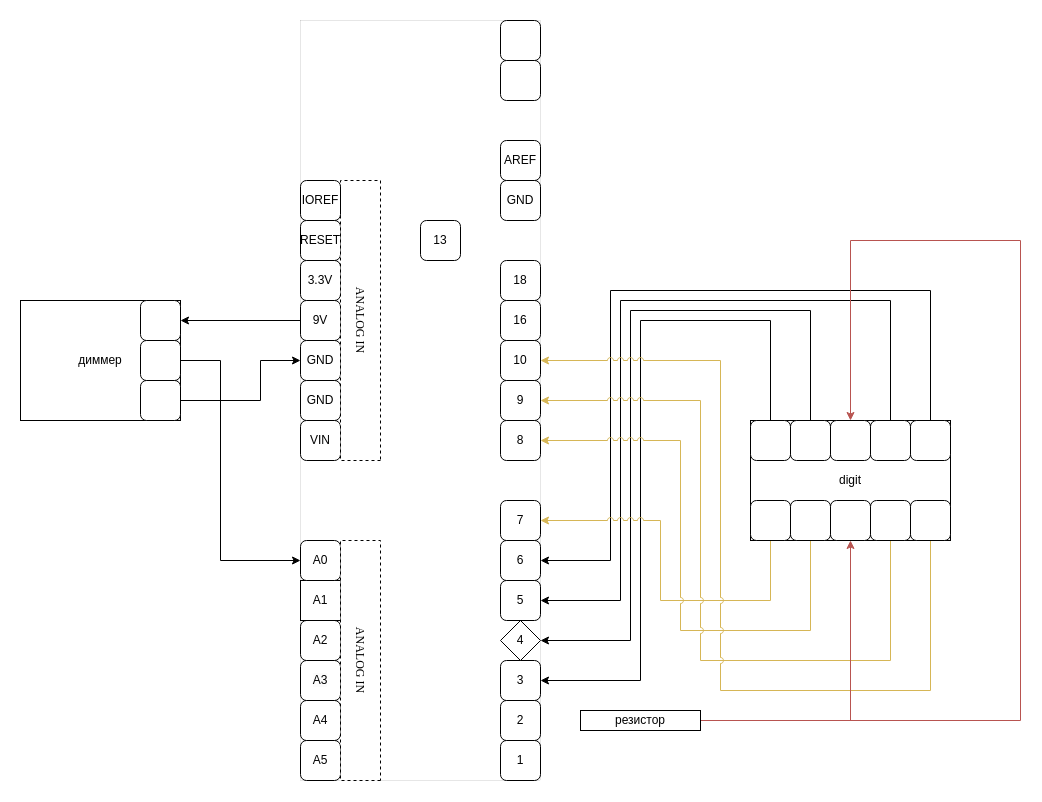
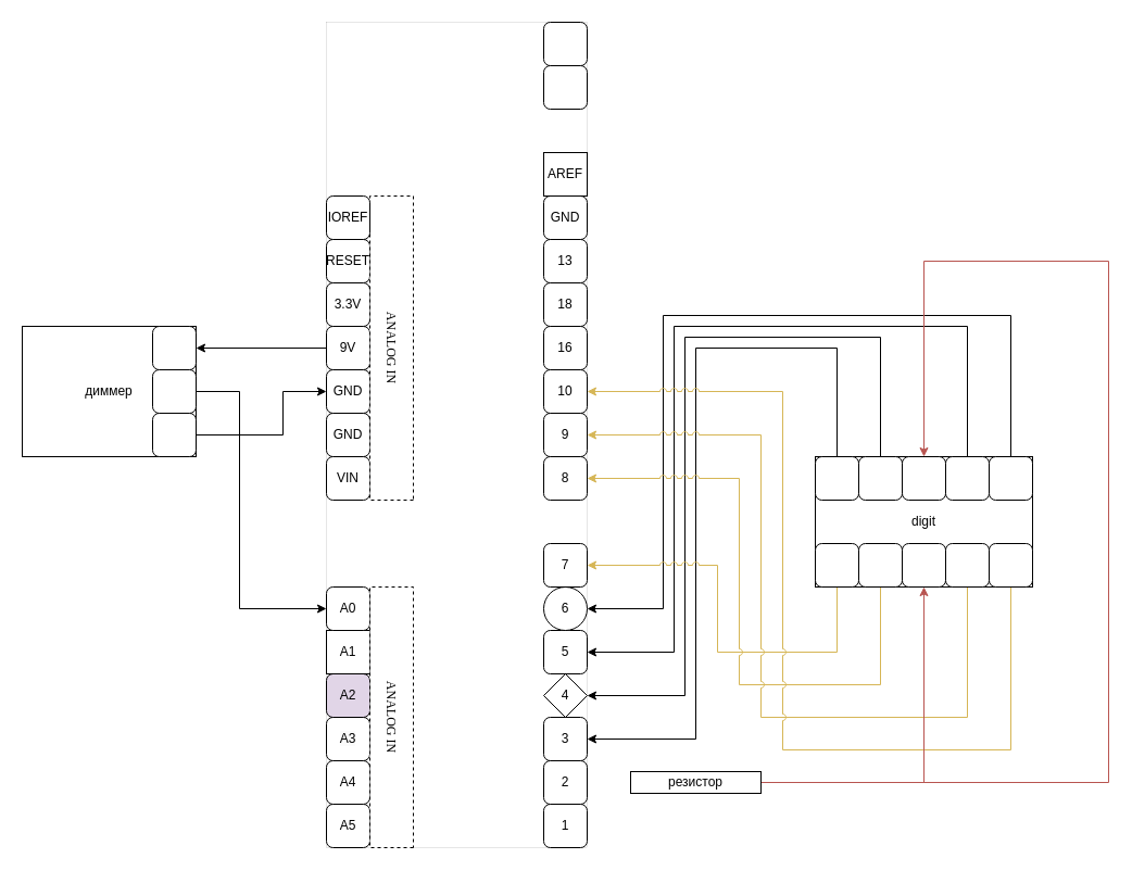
  <mxCell id="0" />
  <mxCell id="1" parent="0" />
  <mxCell id="2" value="" style="rounded=0;whiteSpace=wrap;html=1;strokeWidth=0.1;" parent="1" vertex="1"><mxGeometry x="300" y="20" width="240" height="760" as="geometry" /></mxCell>
  <mxCell id="3" value="1" style="rounded=1;whiteSpace=wrap;html=1;" parent="1" vertex="1"><mxGeometry x="500" y="740" width="40" height="40" as="geometry" /></mxCell>
  <mxCell id="4" value="2" style="rounded=1;whiteSpace=wrap;html=1;" parent="1" vertex="1"><mxGeometry x="500" y="700" width="40" height="40" as="geometry" /></mxCell>
  <mxCell id="5" value="3" style="rounded=1;whiteSpace=wrap;html=1;" parent="1" vertex="1"><mxGeometry x="500" y="660" width="40" height="40" as="geometry" /></mxCell>
  <mxCell id="6" value="4" style="rhombus;whiteSpace=wrap;html=1;" parent="1" vertex="1"><mxGeometry x="500" y="620" width="40" height="40" as="geometry" /></mxCell>
  <mxCell id="7" value="5" style="rounded=1;whiteSpace=wrap;html=1;" parent="1" vertex="1"><mxGeometry x="500" y="580" width="40" height="40" as="geometry" /></mxCell>
- <mxCell id="8" value="6" style="rounded=1;whiteSpace=wrap;html=1;" parent="1" vertex="1"><mxGeometry x="500" y="540" width="40" height="40" as="geometry" /></mxCell>
+ <mxCell id="8" value="6" style="ellipse;whiteSpace=wrap;html=1;" parent="1" vertex="1"><mxGeometry x="500" y="540" width="40" height="40" as="geometry" /></mxCell>
  <mxCell id="9" value="7" style="rounded=1;whiteSpace=wrap;html=1;" parent="1" vertex="1"><mxGeometry x="500" y="500" width="40" height="40" as="geometry" /></mxCell>
  <mxCell id="10" value="8" style="rounded=1;whiteSpace=wrap;html=1;" parent="1" vertex="1"><mxGeometry x="500" y="420" width="40" height="40" as="geometry" /></mxCell>
  <mxCell id="11" value="9" style="rounded=1;whiteSpace=wrap;html=1;" parent="1" vertex="1"><mxGeometry x="500" y="380" width="40" height="40" as="geometry" /></mxCell>
  <mxCell id="12" value="10" style="rounded=1;whiteSpace=wrap;html=1;" parent="1" vertex="1"><mxGeometry x="500" y="340" width="40" height="40" as="geometry" /></mxCell>
  <mxCell id="13" value="16" style="rounded=1;whiteSpace=wrap;html=1;" parent="1" vertex="1"><mxGeometry x="500" y="300" width="40" height="40" as="geometry" /></mxCell>
  <mxCell id="14" value="18" style="rounded=1;whiteSpace=wrap;html=1;" parent="1" vertex="1"><mxGeometry x="500" y="260" width="40" height="40" as="geometry" /></mxCell>
- <mxCell id="15" value="13" style="rounded=1;whiteSpace=wrap;html=1;" parent="1" vertex="1"><mxGeometry x="420" y="220" width="40" height="40" as="geometry" /></mxCell>
+ <mxCell id="15" value="13" style="rounded=1;whiteSpace=wrap;html=1;" parent="1" vertex="1"><mxGeometry x="500" y="220" width="40" height="40" as="geometry" /></mxCell>
  <mxCell id="16" value="GND" style="rounded=1;whiteSpace=wrap;html=1;" parent="1" vertex="1"><mxGeometry x="500" y="180" width="40" height="40" as="geometry" /></mxCell>
- <mxCell id="17" value="AREF" style="rounded=1;whiteSpace=wrap;html=1;" parent="1" vertex="1"><mxGeometry x="500" y="140" width="40" height="40" as="geometry" /></mxCell>
+ <mxCell id="17" value="AREF" style="whiteSpace=wrap;html=1;rounded=0;" parent="1" vertex="1"><mxGeometry x="500" y="140" width="40" height="40" as="geometry" /></mxCell>
  <mxCell id="18" value="" style="rounded=1;whiteSpace=wrap;html=1;" parent="1" vertex="1"><mxGeometry x="500" y="60" width="40" height="40" as="geometry" /></mxCell>
  <mxCell id="19" value="" style="rounded=1;whiteSpace=wrap;html=1;" parent="1" vertex="1"><mxGeometry x="500" y="20" width="40" height="40" as="geometry" /></mxCell>
  <mxCell id="20" value="A5" style="rounded=1;whiteSpace=wrap;html=1;" parent="1" vertex="1"><mxGeometry x="300" y="740" width="40" height="40" as="geometry" /></mxCell>
  <mxCell id="21" value="A4" style="rounded=1;whiteSpace=wrap;html=1;" parent="1" vertex="1"><mxGeometry x="300" y="700" width="40" height="40" as="geometry" /></mxCell>
  <mxCell id="22" value="&lt;span style=&quot;color: rgb(0, 0, 0); font-family: Helvetica; font-size: 12px; font-style: normal; font-variant-ligatures: normal; font-variant-caps: normal; font-weight: 400; letter-spacing: normal; orphans: 2; text-align: center; text-indent: 0px; text-transform: none; widows: 2; word-spacing: 0px; -webkit-text-stroke-width: 0px; background-color: rgb(251, 251, 251); text-decoration-thickness: initial; text-decoration-style: initial; text-decoration-color: initial; float: none; display: inline !important;&quot;&gt;A3&lt;/span&gt;" style="rounded=1;whiteSpace=wrap;html=1;" parent="1" vertex="1"><mxGeometry x="300" y="660" width="40" height="40" as="geometry" /></mxCell>
- <mxCell id="23" value="A2" style="rounded=1;whiteSpace=wrap;html=1;" parent="1" vertex="1"><mxGeometry x="300" y="620" width="40" height="40" as="geometry" /></mxCell>
+ <mxCell id="23" value="A2" style="rounded=1;whiteSpace=wrap;html=1;fillColor=#e1d5e7;" parent="1" vertex="1"><mxGeometry x="300" y="620" width="40" height="40" as="geometry" /></mxCell>
  <mxCell id="24" value="A1" style="whiteSpace=wrap;html=1;rounded=0;" parent="1" vertex="1"><mxGeometry x="300" y="580" width="40" height="40" as="geometry" /></mxCell>
  <mxCell id="25" value="A0" style="rounded=1;whiteSpace=wrap;html=1;" parent="1" vertex="1"><mxGeometry x="300" y="540" width="40" height="40" as="geometry" /></mxCell>
  <mxCell id="26" value="ANALOG IN" style="rounded=0;whiteSpace=wrap;html=1;strokeWidth=1;horizontal=0;rotation=-180;fontFamily=Lucida Console;strokeColor=#000000;dashed=1;" parent="1" vertex="1"><mxGeometry x="340" y="540" width="40" height="240" as="geometry" /></mxCell>
  <mxCell id="27" value="VIN" style="rounded=1;whiteSpace=wrap;html=1;" parent="1" vertex="1"><mxGeometry x="300" y="420" width="40" height="40" as="geometry" /></mxCell>
  <mxCell id="28" value="GND" style="rounded=1;whiteSpace=wrap;html=1;" parent="1" vertex="1"><mxGeometry x="300" y="380" width="40" height="40" as="geometry" /></mxCell>
  <mxCell id="29" value="GND" style="rounded=1;whiteSpace=wrap;html=1;" parent="1" vertex="1"><mxGeometry x="300" y="340" width="40" height="40" as="geometry" /></mxCell>
  <mxCell id="30" style="edgeStyle=orthogonalEdgeStyle;rounded=0;orthogonalLoop=1;jettySize=auto;html=1;exitX=0;exitY=0.5;exitDx=0;exitDy=0;" edge="1" parent="1" source="31" target="63"><mxGeometry relative="1" as="geometry" /></mxCell>
  <mxCell id="31" value="9V" style="rounded=1;whiteSpace=wrap;html=1;" parent="1" vertex="1"><mxGeometry x="300" y="300" width="40" height="40" as="geometry" /></mxCell>
  <mxCell id="32" value="3.3V" style="rounded=1;whiteSpace=wrap;html=1;" parent="1" vertex="1"><mxGeometry x="300" y="260" width="40" height="40" as="geometry" /></mxCell>
  <mxCell id="33" value="RESET" style="rounded=1;whiteSpace=wrap;html=1;" parent="1" vertex="1"><mxGeometry x="300" y="220" width="40" height="40" as="geometry" /></mxCell>
  <mxCell id="34" value="ANALOG IN" style="rounded=0;whiteSpace=wrap;html=1;strokeWidth=1;horizontal=0;rotation=-180;fontFamily=Lucida Console;strokeColor=#000000;dashed=1;" parent="1" vertex="1"><mxGeometry x="340" y="180" width="40" height="280" as="geometry" /></mxCell>
  <mxCell id="35" value="IOREF" style="rounded=1;whiteSpace=wrap;html=1;" parent="1" vertex="1"><mxGeometry x="300" y="180" width="40" height="40" as="geometry" /></mxCell>
  <mxCell id="36" value="digit" style="rounded=0;whiteSpace=wrap;html=1;" parent="1" vertex="1"><mxGeometry x="750" y="420" width="200" height="120" as="geometry" /></mxCell>
  <mxCell id="37" style="edgeStyle=orthogonalEdgeStyle;rounded=0;orthogonalLoop=1;jettySize=auto;html=1;exitX=0.5;exitY=0;exitDx=0;exitDy=0;entryX=1;entryY=0.5;entryDx=0;entryDy=0;" parent="1" source="38" target="5" edge="1"><mxGeometry relative="1" as="geometry"><mxPoint x="640" y="500" as="targetPoint" /><Array as="points"><mxPoint x="770" y="320" /><mxPoint x="640" y="320" /><mxPoint x="640" y="680" /></Array></mxGeometry></mxCell>
  <mxCell id="38" value="" style="rounded=1;whiteSpace=wrap;html=1;" parent="1" vertex="1"><mxGeometry x="750" y="420" width="40" height="40" as="geometry" /></mxCell>
  <mxCell id="39" style="edgeStyle=orthogonalEdgeStyle;rounded=0;orthogonalLoop=1;jettySize=auto;html=1;exitX=0.5;exitY=0;exitDx=0;exitDy=0;entryX=1;entryY=0.5;entryDx=0;entryDy=0;" parent="1" source="40" target="6" edge="1"><mxGeometry relative="1" as="geometry"><Array as="points"><mxPoint x="810" y="310" /><mxPoint x="630" y="310" /><mxPoint x="630" y="640" /></Array></mxGeometry></mxCell>
  <mxCell id="40" value="" style="rounded=1;whiteSpace=wrap;html=1;" parent="1" vertex="1"><mxGeometry x="790" y="420" width="40" height="40" as="geometry" /></mxCell>
  <mxCell id="41" value="" style="rounded=1;whiteSpace=wrap;html=1;" parent="1" vertex="1"><mxGeometry x="830" y="420" width="40" height="40" as="geometry" /></mxCell>
  <mxCell id="42" style="edgeStyle=orthogonalEdgeStyle;rounded=0;orthogonalLoop=1;jettySize=auto;html=1;exitX=0.5;exitY=0;exitDx=0;exitDy=0;entryX=1;entryY=0.5;entryDx=0;entryDy=0;" parent="1" source="43" target="7" edge="1"><mxGeometry relative="1" as="geometry"><Array as="points"><mxPoint x="890" y="300" /><mxPoint x="620" y="300" /><mxPoint x="620" y="600" /></Array></mxGeometry></mxCell>
  <mxCell id="43" value="" style="rounded=1;whiteSpace=wrap;html=1;" parent="1" vertex="1"><mxGeometry x="870" y="420" width="40" height="40" as="geometry" /></mxCell>
  <mxCell id="44" style="edgeStyle=orthogonalEdgeStyle;rounded=0;orthogonalLoop=1;jettySize=auto;html=1;exitX=0.5;exitY=0;exitDx=0;exitDy=0;entryX=1;entryY=0.5;entryDx=0;entryDy=0;" parent="1" source="45" target="8" edge="1"><mxGeometry relative="1" as="geometry"><Array as="points"><mxPoint x="930" y="290" /><mxPoint x="610" y="290" /><mxPoint x="610" y="560" /></Array></mxGeometry></mxCell>
  <mxCell id="45" value="" style="rounded=1;whiteSpace=wrap;html=1;" parent="1" vertex="1"><mxGeometry x="910" y="420" width="40" height="40" as="geometry" /></mxCell>
  <mxCell id="46" style="edgeStyle=orthogonalEdgeStyle;rounded=0;orthogonalLoop=1;jettySize=auto;html=1;exitX=0.5;exitY=1;exitDx=0;exitDy=0;entryX=1;entryY=0.5;entryDx=0;entryDy=0;jumpStyle=arc;fillColor=#fff2cc;strokeColor=#d6b656;" parent="1" source="47" target="9" edge="1"><mxGeometry relative="1" as="geometry"><Array as="points"><mxPoint x="770" y="600" /><mxPoint x="660" y="600" /><mxPoint x="660" y="520" /></Array></mxGeometry></mxCell>
  <mxCell id="47" value="" style="rounded=1;whiteSpace=wrap;html=1;" parent="1" vertex="1"><mxGeometry x="750" y="500" width="40" height="40" as="geometry" /></mxCell>
  <mxCell id="48" style="edgeStyle=orthogonalEdgeStyle;rounded=0;jumpStyle=arc;orthogonalLoop=1;jettySize=auto;html=1;exitX=0.5;exitY=1;exitDx=0;exitDy=0;entryX=1;entryY=0.5;entryDx=0;entryDy=0;fillColor=#fff2cc;strokeColor=#d6b656;" parent="1" source="49" target="10" edge="1"><mxGeometry relative="1" as="geometry"><Array as="points"><mxPoint x="810" y="630" /><mxPoint x="680" y="630" /><mxPoint x="680" y="440" /></Array></mxGeometry></mxCell>
  <mxCell id="49" value="" style="rounded=1;whiteSpace=wrap;html=1;" parent="1" vertex="1"><mxGeometry x="790" y="500" width="40" height="40" as="geometry" /></mxCell>
  <mxCell id="50" value="" style="rounded=1;whiteSpace=wrap;html=1;" parent="1" vertex="1"><mxGeometry x="830" y="500" width="40" height="40" as="geometry" /></mxCell>
  <mxCell id="51" style="edgeStyle=orthogonalEdgeStyle;rounded=0;jumpStyle=arc;orthogonalLoop=1;jettySize=auto;html=1;exitX=0.5;exitY=1;exitDx=0;exitDy=0;entryX=1;entryY=0.5;entryDx=0;entryDy=0;fillColor=#fff2cc;strokeColor=#d6b656;" parent="1" source="52" target="11" edge="1"><mxGeometry relative="1" as="geometry"><Array as="points"><mxPoint x="890" y="660" /><mxPoint x="700" y="660" /><mxPoint x="700" y="400" /></Array></mxGeometry></mxCell>
  <mxCell id="52" value="" style="rounded=1;whiteSpace=wrap;html=1;" parent="1" vertex="1"><mxGeometry x="870" y="500" width="40" height="40" as="geometry" /></mxCell>
  <mxCell id="53" style="edgeStyle=orthogonalEdgeStyle;rounded=0;jumpStyle=arc;orthogonalLoop=1;jettySize=auto;html=1;exitX=0.5;exitY=1;exitDx=0;exitDy=0;entryX=1;entryY=0.5;entryDx=0;entryDy=0;fillColor=#fff2cc;strokeColor=#d6b656;" parent="1" source="54" target="12" edge="1"><mxGeometry relative="1" as="geometry"><Array as="points"><mxPoint x="930" y="690" /><mxPoint x="720" y="690" /><mxPoint x="720" y="360" /></Array></mxGeometry></mxCell>
  <mxCell id="54" value="" style="rounded=1;whiteSpace=wrap;html=1;" parent="1" vertex="1"><mxGeometry x="910" y="500" width="40" height="40" as="geometry" /></mxCell>
  <mxCell id="55" style="edgeStyle=orthogonalEdgeStyle;rounded=0;orthogonalLoop=1;jettySize=auto;html=1;exitX=1;exitY=0.5;exitDx=0;exitDy=0;entryX=0.5;entryY=1;entryDx=0;entryDy=0;fillColor=#f8cecc;strokeColor=#b85450;" parent="1" source="57" target="50" edge="1"><mxGeometry relative="1" as="geometry" /></mxCell>
  <mxCell id="56" style="edgeStyle=orthogonalEdgeStyle;rounded=0;orthogonalLoop=1;jettySize=auto;html=1;exitX=1;exitY=0.5;exitDx=0;exitDy=0;entryX=0.5;entryY=0;entryDx=0;entryDy=0;fillColor=#f8cecc;strokeColor=#b85450;" parent="1" source="57" target="41" edge="1"><mxGeometry relative="1" as="geometry"><Array as="points"><mxPoint x="1020" y="720" /><mxPoint x="1020" y="240" /><mxPoint x="850" y="240" /></Array></mxGeometry></mxCell>
  <mxCell id="57" value="резистор" style="rounded=0;whiteSpace=wrap;html=1;" parent="1" vertex="1"><mxGeometry x="580" y="710" width="120" height="20" as="geometry" /></mxCell>
  <mxCell id="58" value="диммер" style="rounded=0;whiteSpace=wrap;html=1;" vertex="1" parent="1"><mxGeometry x="20" y="300" width="160" height="120" as="geometry" /></mxCell>
  <mxCell id="59" style="edgeStyle=orthogonalEdgeStyle;rounded=0;orthogonalLoop=1;jettySize=auto;html=1;exitX=1;exitY=0.5;exitDx=0;exitDy=0;entryX=0;entryY=0.5;entryDx=0;entryDy=0;jumpStyle=arc;" edge="1" parent="1" source="60" target="29"><mxGeometry relative="1" as="geometry"><Array as="points"><mxPoint x="260" y="400" /><mxPoint x="260" y="360" /></Array></mxGeometry></mxCell>
  <mxCell id="60" value="" style="rounded=1;whiteSpace=wrap;html=1;" vertex="1" parent="1"><mxGeometry x="140" y="380" width="40" height="40" as="geometry" /></mxCell>
  <mxCell id="61" style="edgeStyle=orthogonalEdgeStyle;rounded=0;orthogonalLoop=1;jettySize=auto;html=1;exitX=1;exitY=0.5;exitDx=0;exitDy=0;entryX=0;entryY=0.5;entryDx=0;entryDy=0;" edge="1" parent="1" source="62" target="25"><mxGeometry relative="1" as="geometry"><Array as="points"><mxPoint y="360" x="220" /><mxPoint y="560" x="220" /></Array></mxGeometry></mxCell>
  <mxCell id="62" value="" style="rounded=1;whiteSpace=wrap;html=1;" vertex="1" parent="1"><mxGeometry x="140" y="340" width="40" height="40" as="geometry" /></mxCell>
  <mxCell id="63" value="" style="rounded=1;whiteSpace=wrap;html=1;" vertex="1" parent="1"><mxGeometry x="140" y="300" width="40" height="40" as="geometry" /></mxCell>
